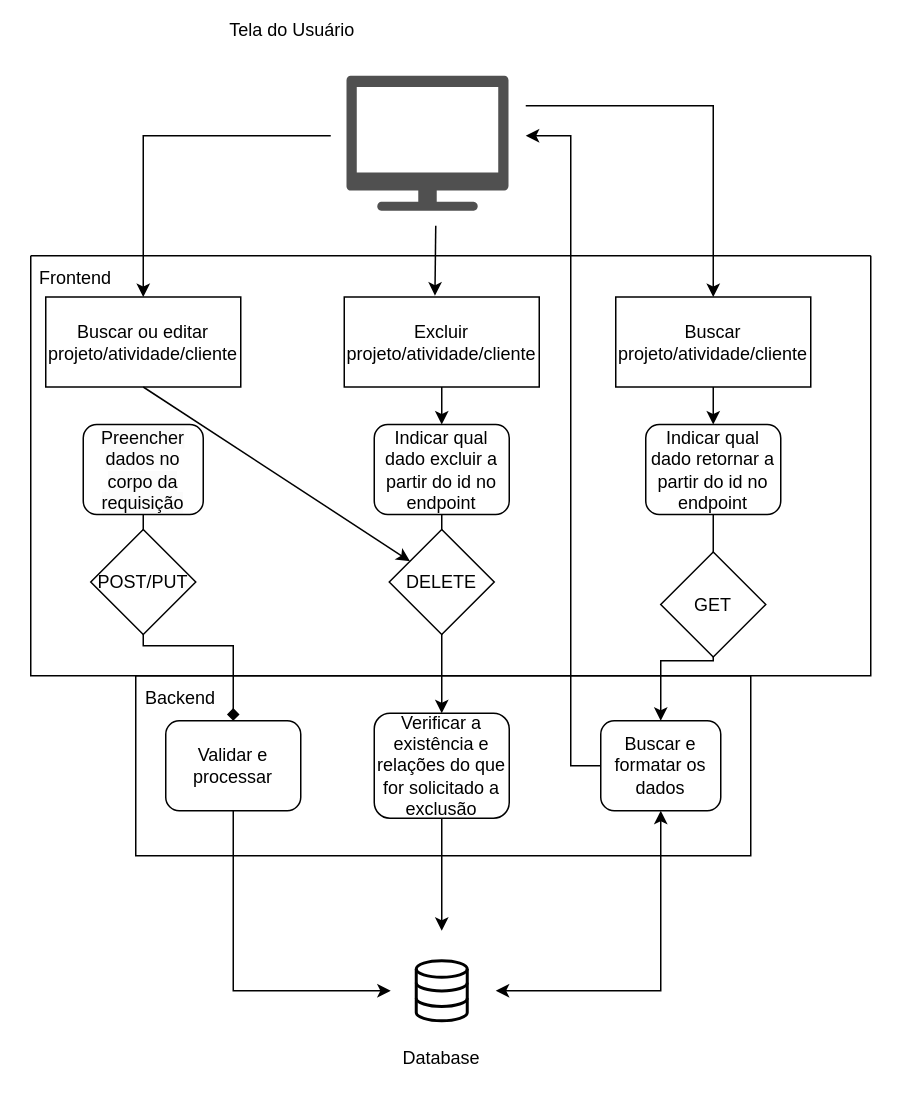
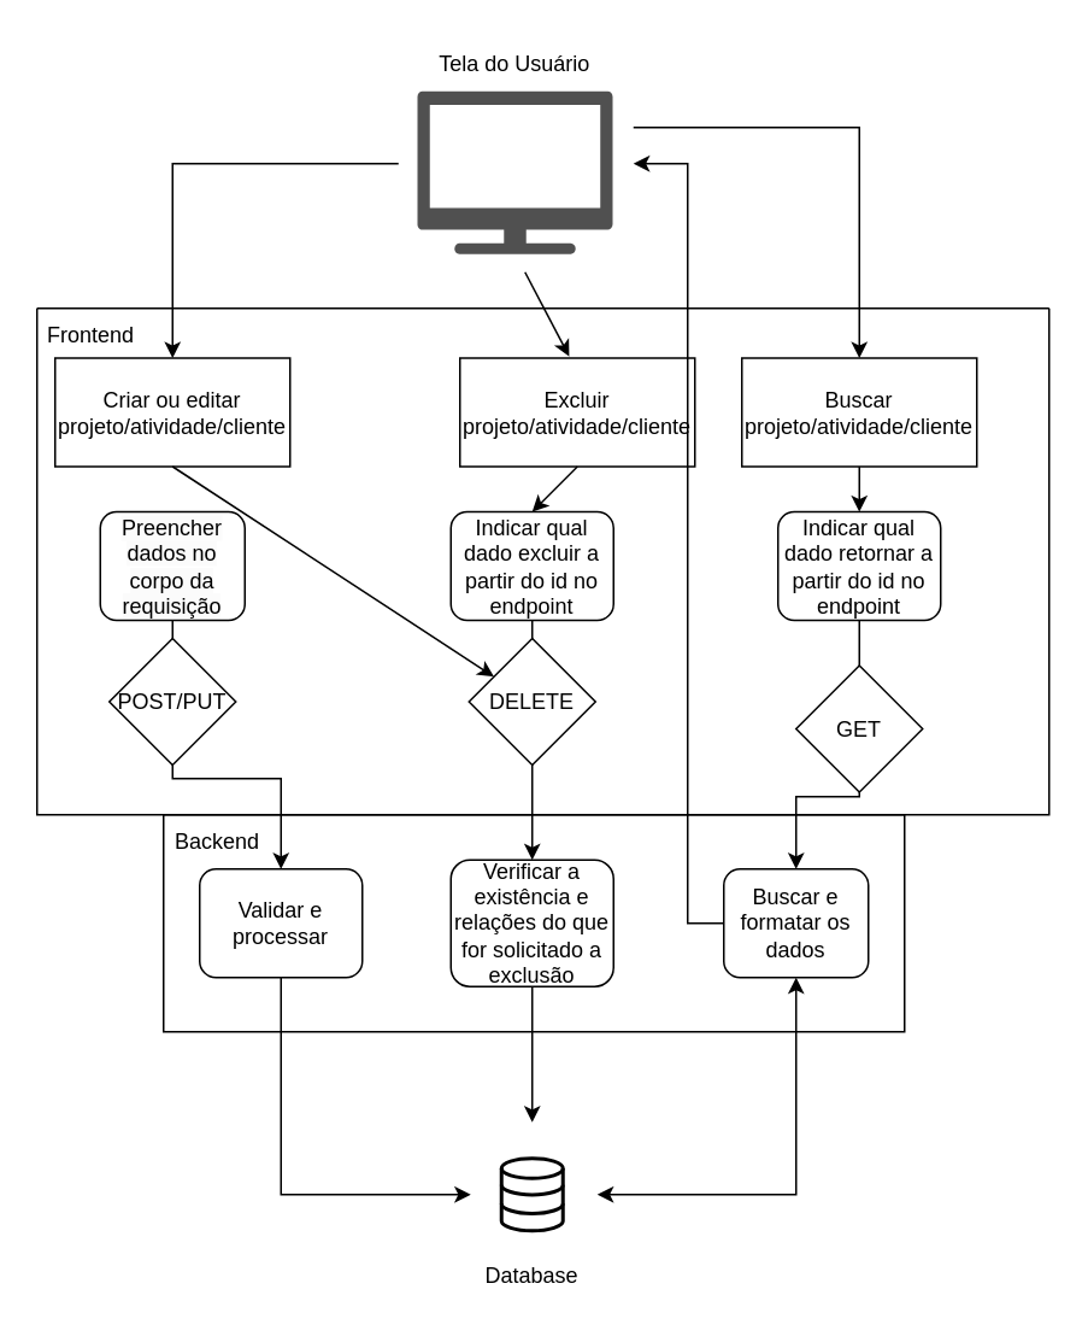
  <mxCell id="0" />
  <mxCell id="1" parent="0" />
  <mxCell id="2" value="" style="endArrow=classic;html=1;rounded=0;exitX=0.5;exitY=1;exitDx=0;exitDy=0;entryX=0.5;entryY=0;entryDx=0;entryDy=0;" parent="1" source="17" target="23" edge="1"><mxGeometry width="50" height="50" relative="1" as="geometry"><mxPoint x="-140" y="470" as="sourcePoint" /><mxPoint x="-90" y="420" as="targetPoint" /><Array as="points"><mxPoint x="475" y="440" /><mxPoint x="440" y="440" /></Array></mxGeometry></mxCell>
  <mxCell id="3" value="" style="endArrow=classic;html=1;rounded=0;exitX=0.5;exitY=1;exitDx=0;exitDy=0;entryX=0.5;entryY=0;entryDx=0;entryDy=0;" parent="1" source="11" target="24" edge="1"><mxGeometry width="50" height="50" relative="1" as="geometry"><mxPoint x="-100" y="490" as="sourcePoint" /><mxPoint x="-50" y="440" as="targetPoint" /></mxGeometry></mxCell>
- <mxCell id="4" value="" style="endArrow=diamond;html=1;rounded=0;exitX=0.5;exitY=1;exitDx=0;exitDy=0;entryX=0.5;entryY=0;entryDx=0;entryDy=0;" parent="1" source="9" target="21" edge="1"><mxGeometry width="50" height="50" relative="1" as="geometry"><mxPoint x="0" y="560" as="sourcePoint" /><mxPoint x="50" y="510" as="targetPoint" /><Array as="points"><mxPoint x="95" y="430" /><mxPoint x="155" y="430" /></Array></mxGeometry></mxCell>
+ <mxCell id="4" value="" style="endArrow=classic;html=1;rounded=0;exitX=0.5;exitY=1;exitDx=0;exitDy=0;entryX=0.5;entryY=0;entryDx=0;entryDy=0;" parent="1" source="9" target="21" edge="1"><mxGeometry width="50" height="50" relative="1" as="geometry"><mxPoint x="0" y="560" as="sourcePoint" /><mxPoint x="50" y="510" as="targetPoint" /><Array as="points"><mxPoint x="95" y="430" /><mxPoint x="155" y="430" /></Array></mxGeometry></mxCell>
  <mxCell id="5" value="" style="html=1;verticalLabelPosition=bottom;align=center;labelBackgroundColor=#ffffff;verticalAlign=top;strokeWidth=2;strokeColor=#000000;shadow=0;dashed=0;shape=mxgraph.ios7.icons.data;" parent="1" vertex="1"><mxGeometry x="277" y="640" width="34" height="40" as="geometry" /></mxCell>
  <mxCell id="6" value="" style="swimlane;startSize=0;" parent="1" vertex="1"><mxGeometry x="20" y="170" width="560" height="280" as="geometry" /></mxCell>
  <mxCell id="7" value="Frontend" style="text;html=1;align=center;verticalAlign=middle;whiteSpace=wrap;rounded=0;" parent="6" vertex="1"><mxGeometry width="60" height="30" as="geometry" /></mxCell>
- <mxCell id="8" value="Buscar ou editar projeto/atividade/cliente" style="rounded=0;whiteSpace=wrap;html=1;" parent="6" vertex="1"><mxGeometry x="10" y="27.5" width="130" height="60" as="geometry" /></mxCell>
+ <mxCell id="8" value="Criar ou editar projeto/atividade/cliente" style="rounded=0;whiteSpace=wrap;html=1;" parent="6" vertex="1"><mxGeometry x="10" y="27.5" width="130" height="60" as="geometry" /></mxCell>
  <mxCell id="9" value="&lt;span style=&quot;color: rgb(0, 0, 0); font-family: Helvetica; font-size: 12px; font-style: normal; font-variant-ligatures: normal; font-variant-caps: normal; font-weight: 400; letter-spacing: normal; orphans: 2; text-align: center; text-indent: 0px; text-transform: none; widows: 2; word-spacing: 0px; -webkit-text-stroke-width: 0px; white-space: normal; background-color: rgb(251, 251, 251); text-decoration-thickness: initial; text-decoration-style: initial; text-decoration-color: initial; display: inline !important; float: none;&quot;&gt;Preencher dados no corpo da requisição&lt;/span&gt;" style="rounded=1;whiteSpace=wrap;html=1;" parent="6" vertex="1"><mxGeometry x="35" y="112.5" width="80" height="60" as="geometry" /></mxCell>
- <mxCell id="10" value="Excluir projeto/atividade/cliente" style="rounded=0;whiteSpace=wrap;html=1;" parent="6" vertex="1"><mxGeometry x="209" y="27.5" width="130" height="60" as="geometry" /></mxCell>
+ <mxCell id="10" value="Excluir projeto/atividade/cliente" style="rounded=0;whiteSpace=wrap;html=1;" parent="6" vertex="1"><mxGeometry x="234" y="27.5" width="130" height="60" as="geometry" /></mxCell>
  <mxCell id="11" value="Indicar qual dado excluir a partir do id no endpoint" style="rounded=1;whiteSpace=wrap;html=1;" parent="6" vertex="1"><mxGeometry x="229" y="112.5" width="90" height="60" as="geometry" /></mxCell>
  <mxCell id="12" value="POST/PUT" style="rhombus;whiteSpace=wrap;html=1;" parent="6" vertex="1"><mxGeometry x="40" y="182.5" width="70" height="70" as="geometry" /></mxCell>
  <mxCell id="13" value="" style="endArrow=classic;html=1;rounded=0;exitX=0.5;exitY=1;exitDx=0;exitDy=0;" parent="6" source="8" target="15" edge="1"><mxGeometry width="50" height="50" relative="1" as="geometry"><mxPoint x="-80" y="207.5" as="sourcePoint" /><mxPoint x="-30" y="157.5" as="targetPoint" /></mxGeometry></mxCell>
  <mxCell id="14" value="" style="endArrow=classic;html=1;rounded=0;exitX=0.5;exitY=1;exitDx=0;exitDy=0;entryX=0.5;entryY=0;entryDx=0;entryDy=0;" parent="6" source="10" target="11" edge="1"><mxGeometry width="50" height="50" relative="1" as="geometry"><mxPoint x="-150" y="187.5" as="sourcePoint" /><mxPoint x="-100" y="137.5" as="targetPoint" /></mxGeometry></mxCell>
  <mxCell id="15" value="DELETE" style="rhombus;whiteSpace=wrap;html=1;" parent="6" vertex="1"><mxGeometry x="239" y="182.5" width="70" height="70" as="geometry" /></mxCell>
  <mxCell id="16" value="Buscar projeto/atividade/cliente" style="rounded=0;whiteSpace=wrap;html=1;" parent="6" vertex="1"><mxGeometry x="390" y="27.5" width="130" height="60" as="geometry" /></mxCell>
  <mxCell id="17" value="Indicar qual dado retornar a partir do id no endpoint" style="rounded=1;whiteSpace=wrap;html=1;" parent="6" vertex="1"><mxGeometry x="410" y="112.5" width="90" height="60" as="geometry" /></mxCell>
  <mxCell id="18" value="GET" style="rhombus;whiteSpace=wrap;html=1;" parent="6" vertex="1"><mxGeometry x="420" y="197.5" width="70" height="70" as="geometry" /></mxCell>
  <mxCell id="19" value="" style="endArrow=classic;html=1;rounded=0;exitX=0.5;exitY=1;exitDx=0;exitDy=0;entryX=0.5;entryY=0;entryDx=0;entryDy=0;" parent="6" source="16" target="17" edge="1"><mxGeometry width="50" height="50" relative="1" as="geometry"><mxPoint x="-50" y="387.5" as="sourcePoint" /><mxPoint y="337.5" as="targetPoint" /></mxGeometry></mxCell>
  <mxCell id="20" value="" style="swimlane;startSize=0;" parent="1" vertex="1"><mxGeometry x="90" y="450" width="410" height="120" as="geometry" /></mxCell>
  <mxCell id="21" value="Validar e processar" style="rounded=1;whiteSpace=wrap;html=1;" parent="20" vertex="1"><mxGeometry x="20" y="30" width="90" height="60" as="geometry" /></mxCell>
  <mxCell id="22" value="Backend" style="text;html=1;align=center;verticalAlign=middle;whiteSpace=wrap;rounded=0;" parent="20" vertex="1"><mxGeometry width="60" height="30" as="geometry" /></mxCell>
  <mxCell id="23" value="Buscar e formatar os dados" style="rounded=1;whiteSpace=wrap;html=1;" parent="20" vertex="1"><mxGeometry x="310" y="30" width="80" height="60" as="geometry" /></mxCell>
  <mxCell id="24" value="Verificar a existência e relações do que for solicitado a exclusão" style="rounded=1;whiteSpace=wrap;html=1;" parent="20" vertex="1"><mxGeometry x="159" y="25" width="90" height="70" as="geometry" /></mxCell>
  <mxCell id="25" value="" style="endArrow=classic;html=1;rounded=0;exitX=0.5;exitY=1;exitDx=0;exitDy=0;" parent="1" source="21" edge="1"><mxGeometry width="50" height="50" relative="1" as="geometry"><mxPoint x="120" y="660" as="sourcePoint" /><mxPoint x="260" y="660" as="targetPoint" /><Array as="points"><mxPoint x="155" y="660" /></Array></mxGeometry></mxCell>
  <mxCell id="26" value="" style="endArrow=classic;startArrow=classic;html=1;rounded=0;entryX=0.5;entryY=1;entryDx=0;entryDy=0;" parent="1" edge="1"><mxGeometry width="50" height="50" relative="1" as="geometry"><mxPoint x="330" y="660" as="sourcePoint" /><mxPoint x="440" y="540" as="targetPoint" /><Array as="points"><mxPoint x="440" y="660" /><mxPoint x="440" y="610" /></Array></mxGeometry></mxCell>
  <mxCell id="27" value="" style="endArrow=classic;html=1;rounded=0;exitX=0.5;exitY=1;exitDx=0;exitDy=0;" parent="1" source="24" edge="1"><mxGeometry width="50" height="50" relative="1" as="geometry"><mxPoint x="40" y="670" as="sourcePoint" /><mxPoint x="294" y="620" as="targetPoint" /></mxGeometry></mxCell>
  <mxCell id="28" value="" style="sketch=0;pointerEvents=1;shadow=0;dashed=0;html=1;strokeColor=none;fillColor=#505050;labelPosition=center;verticalLabelPosition=bottom;verticalAlign=top;outlineConnect=0;align=center;shape=mxgraph.office.devices.tv;" parent="1" vertex="1"><mxGeometry x="230.5" y="50" width="108" height="90" as="geometry" /></mxCell>
- <mxCell id="29" value="Tela do Usuário" style="text;html=1;align=center;verticalAlign=middle;whiteSpace=wrap;rounded=0;" parent="1" vertex="1"><mxGeometry x="149" y="5" width="91" height="30" as="geometry" /></mxCell>
+ <mxCell id="29" value="Tela do Usuário" style="text;html=1;align=center;verticalAlign=middle;whiteSpace=wrap;rounded=0;" parent="1" vertex="1"><mxGeometry x="239" width="91" height="30" as="geometry" y="20" /></mxCell>
  <mxCell id="30" value="Database" style="text;html=1;align=center;verticalAlign=middle;whiteSpace=wrap;rounded=0;" parent="1" vertex="1"><mxGeometry x="264" y="690" width="60" height="30" as="geometry" /></mxCell>
  <mxCell id="31" value="" style="endArrow=classic;html=1;rounded=0;entryX=0.5;entryY=0;entryDx=0;entryDy=0;" parent="1" target="8" edge="1"><mxGeometry width="50" height="50" relative="1" as="geometry"><mxPoint x="220" y="90" as="sourcePoint" /><mxPoint x="130" y="80" as="targetPoint" /><Array as="points"><mxPoint x="95" y="90" /></Array></mxGeometry></mxCell>
  <mxCell id="32" value="" style="endArrow=classic;html=1;rounded=0;entryX=0.465;entryY=-0.015;entryDx=0;entryDy=0;entryPerimeter=0;" parent="1" target="10" edge="1"><mxGeometry width="50" height="50" relative="1" as="geometry"><mxPoint x="290" y="150" as="sourcePoint" /><mxPoint x="90" y="100" as="targetPoint" /></mxGeometry></mxCell>
  <mxCell id="33" value="" style="endArrow=classic;html=1;rounded=0;exitX=0;exitY=0.5;exitDx=0;exitDy=0;" parent="1" source="23" edge="1"><mxGeometry width="50" height="50" relative="1" as="geometry"><mxPoint x="-70" y="540" as="sourcePoint" /><mxPoint x="350" y="90" as="targetPoint" /><Array as="points"><mxPoint x="380" y="510" /><mxPoint x="380" y="90" /></Array></mxGeometry></mxCell>
  <mxCell id="34" value="" style="endArrow=classic;html=1;rounded=0;entryX=0.5;entryY=0;entryDx=0;entryDy=0;" edge="1" parent="1" target="16"><mxGeometry width="50" height="50" relative="1" as="geometry"><mxPoint x="350" y="70" as="sourcePoint" /><mxPoint x="540" y="80" as="targetPoint" /><Array as="points"><mxPoint x="475" y="70" /></Array></mxGeometry></mxCell>
